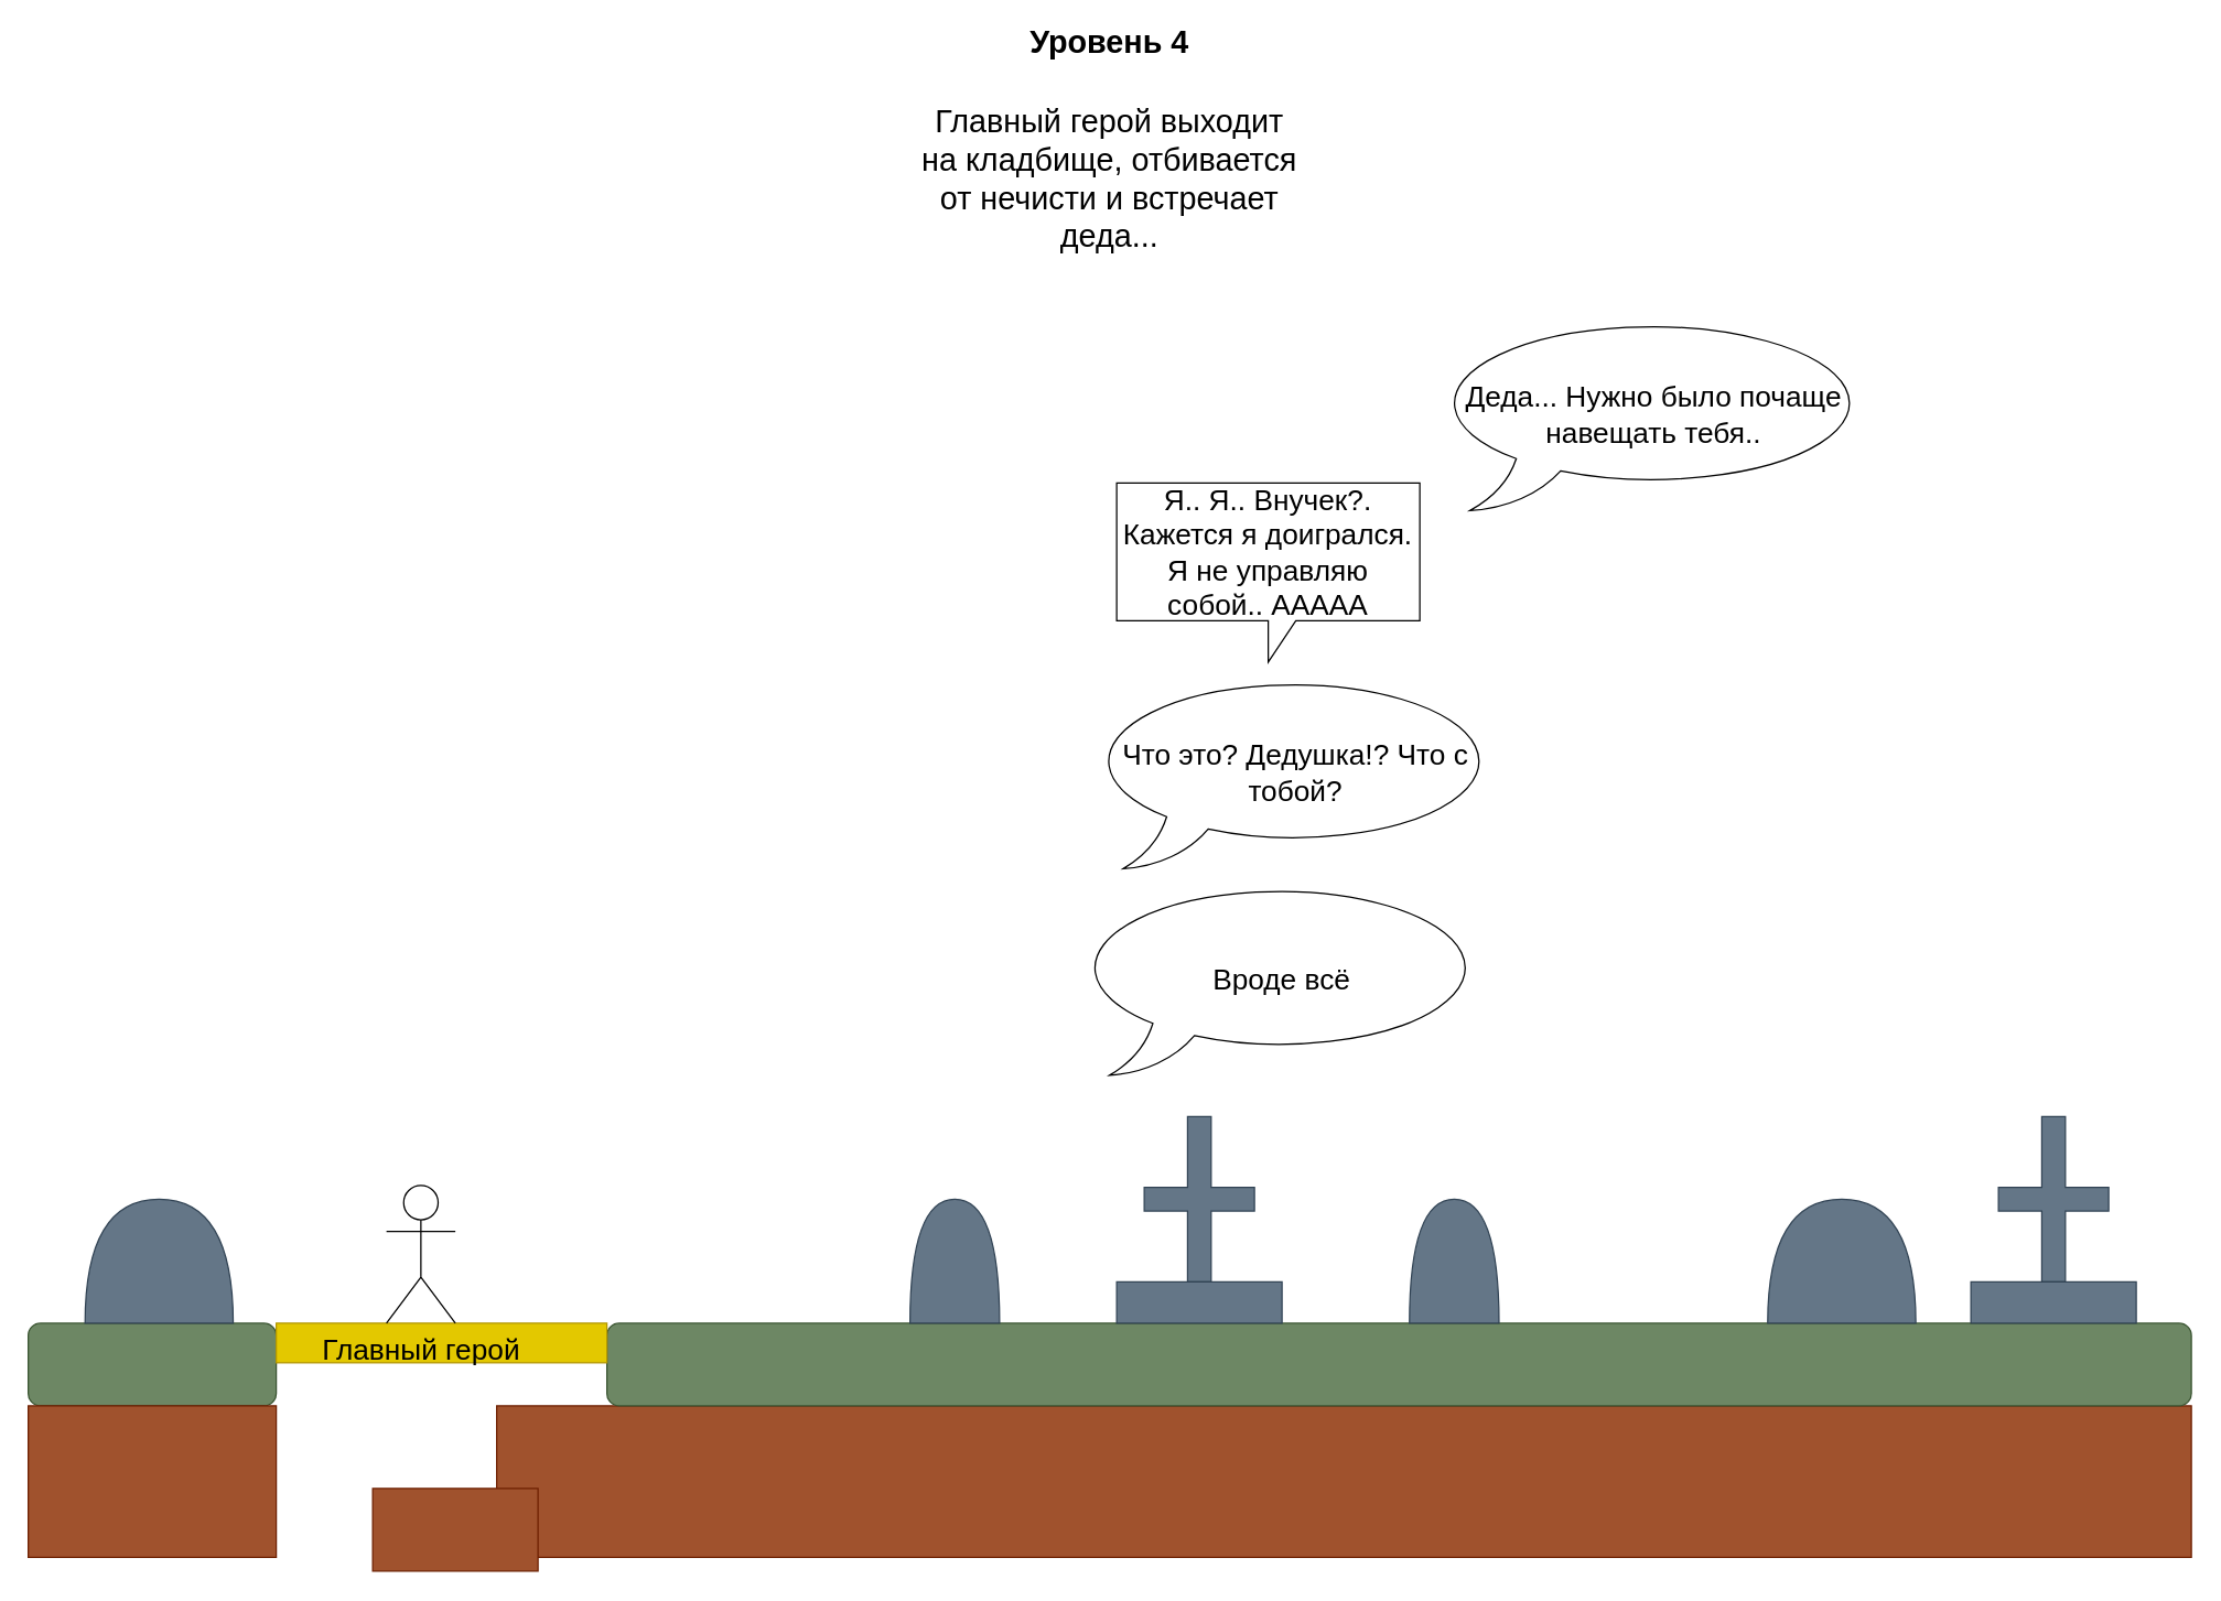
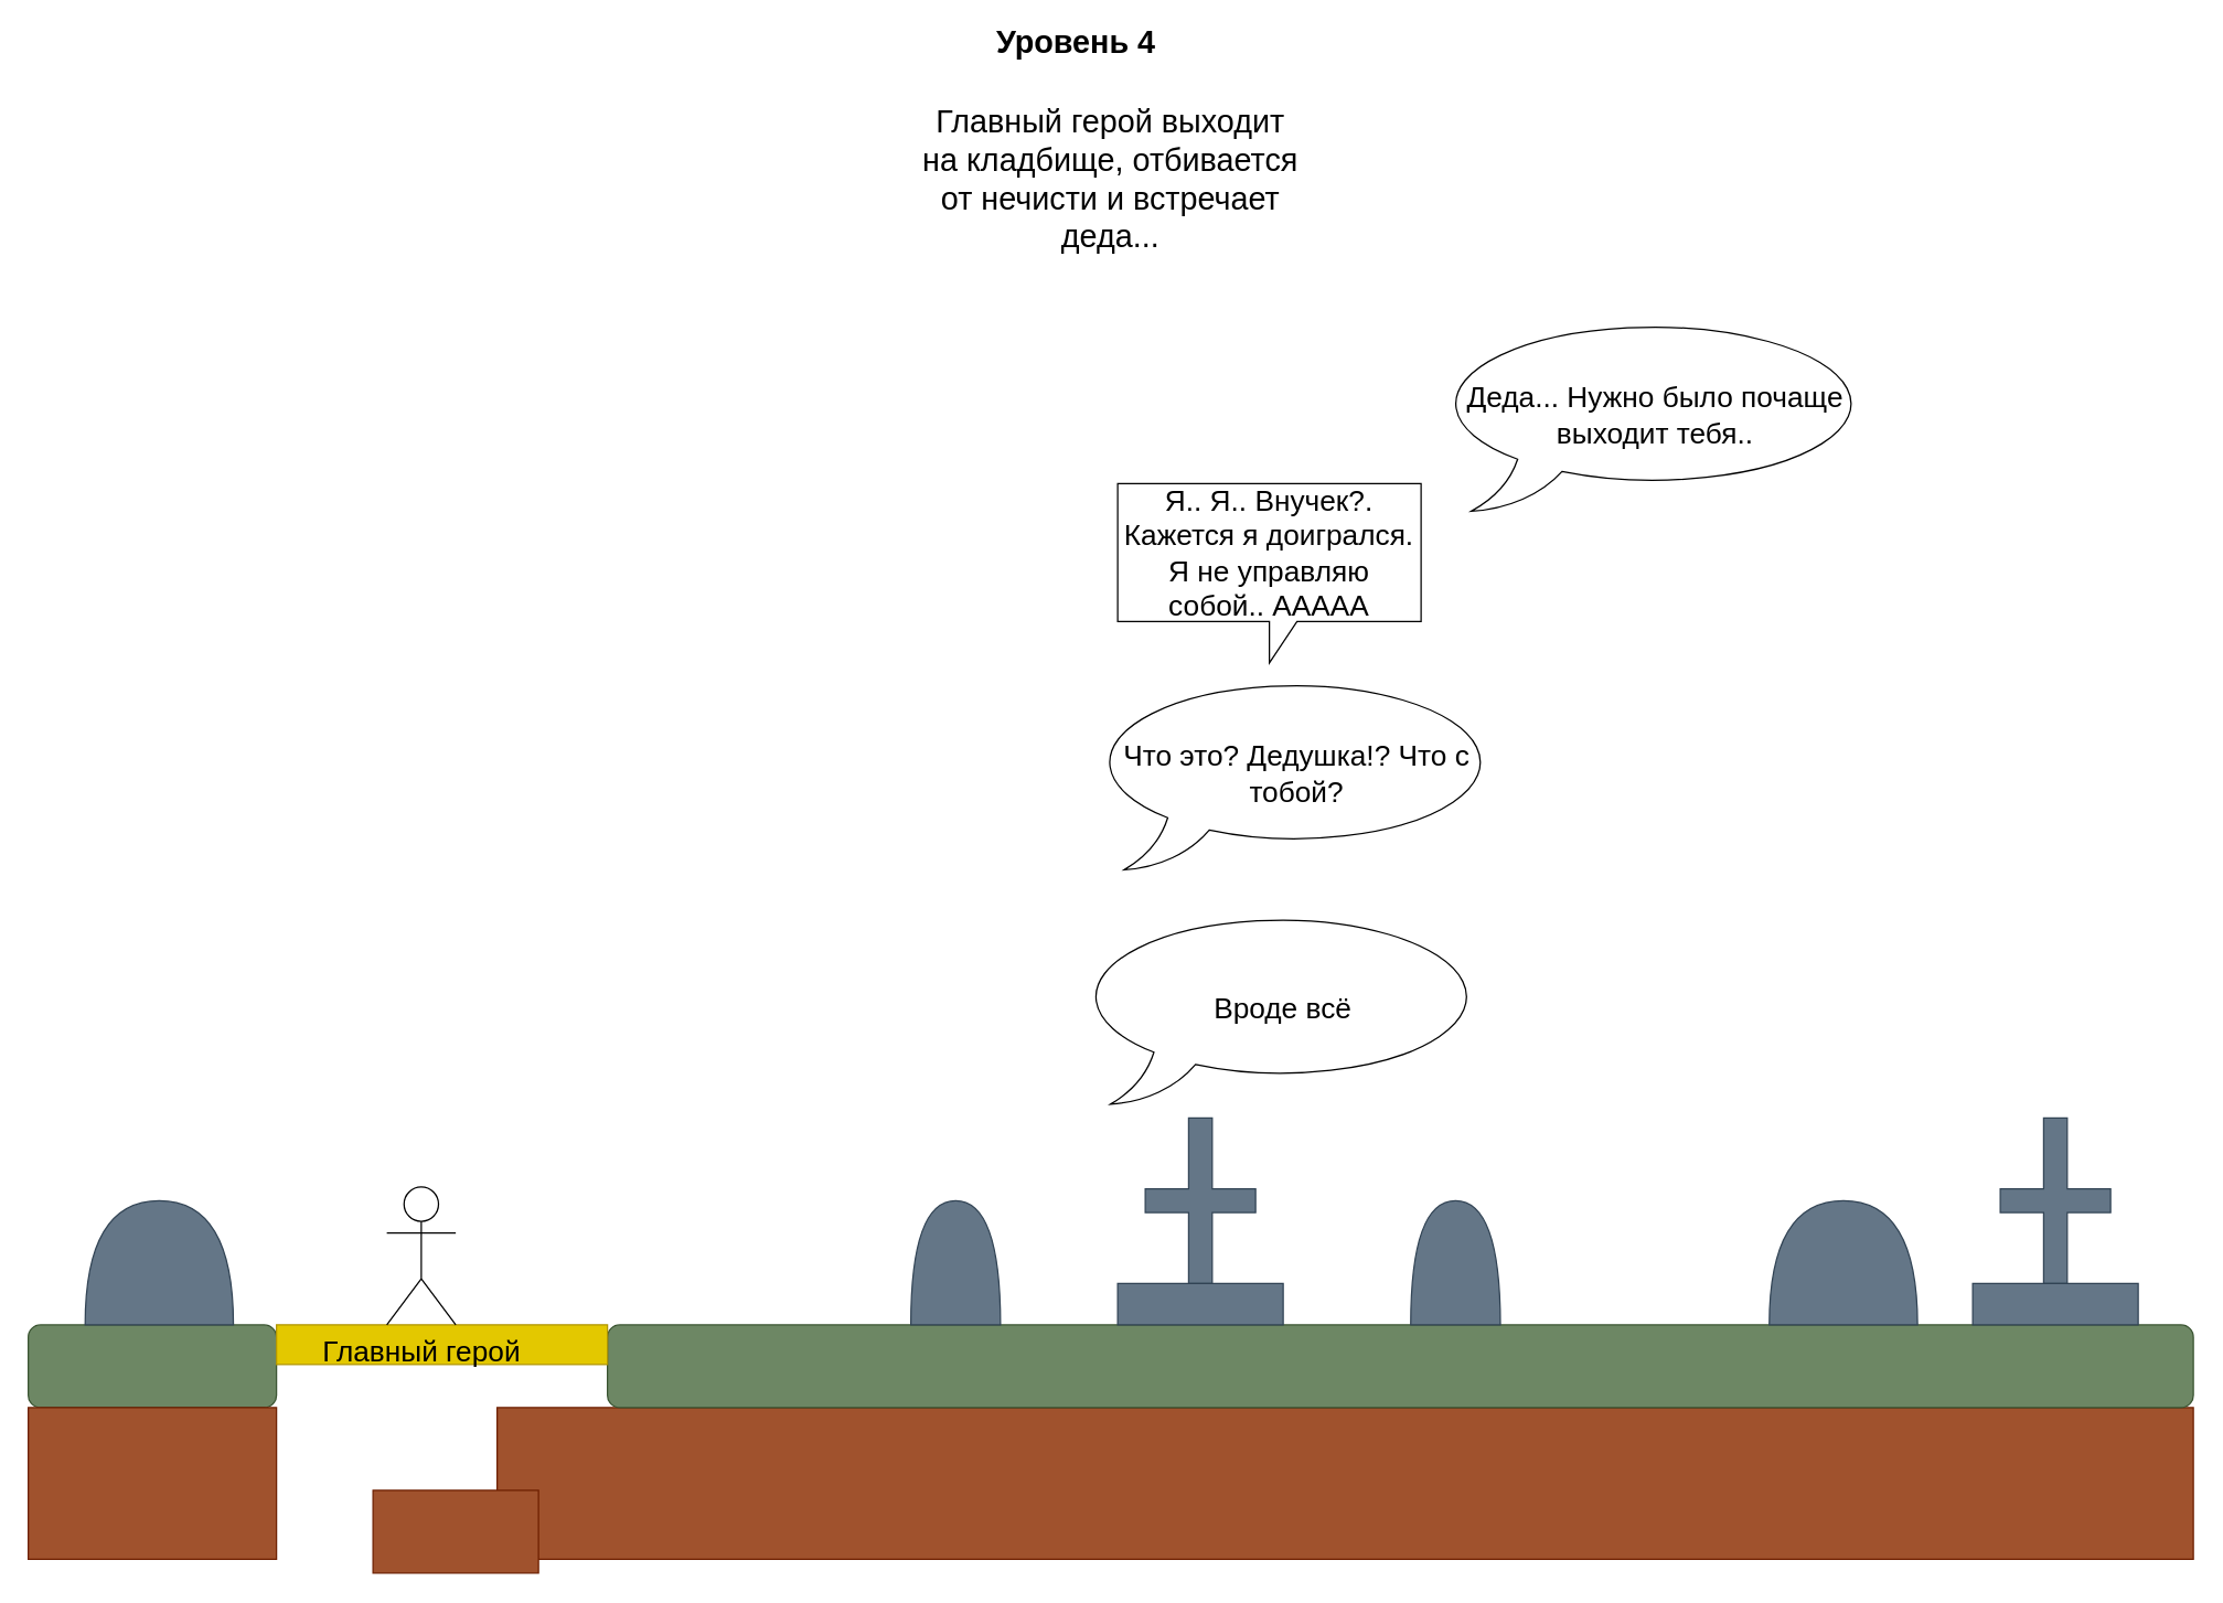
  <mxCell id="0" />
  <mxCell id="1" parent="0" />
- <mxCell id="2" value="Уровень 4" style="text;html=1;strokeColor=none;fillColor=none;align=center;verticalAlign=middle;whiteSpace=wrap;rounded=0;fontSize=23;fontStyle=1" parent="1" vertex="1"><mxGeometry x="500" y="20" width="610" height="20" as="geometry" /></mxCell>
+ <mxCell id="2" value="Уровень 4" style="text;html=1;strokeColor=none;fillColor=none;align=center;verticalAlign=middle;whiteSpace=wrap;rounded=0;fontSize=23;fontStyle=1" parent="1" vertex="1"><mxGeometry x="475" y="20" width="610" height="20" as="geometry" /></mxCell>
  <mxCell id="3" value="Главный герой выходит на кладбищe, отбивается от нечисти и встречает деда..." style="text;html=1;strokeColor=none;fillColor=none;align=center;verticalAlign=middle;whiteSpace=wrap;rounded=0;fontSize=23;" parent="1" vertex="1"><mxGeometry x="665" y="120" width="280" height="20" as="geometry" /></mxCell>
  <mxCell id="4" value="" style="rounded=0;whiteSpace=wrap;html=1;fontSize=21;fillColor=#a0522d;strokeColor=#6D1F00;fontColor=#ffffff;" parent="1" vertex="1"><mxGeometry x="360" y="1020" width="1230" height="110" as="geometry" /></mxCell>
  <mxCell id="5" value="" style="rounded=1;whiteSpace=wrap;html=1;fontSize=21;fillColor=#6d8764;strokeColor=#3A5431;fontColor=#ffffff;" parent="1" vertex="1"><mxGeometry x="440" y="960" width="1150" height="60" as="geometry" /></mxCell>
  <mxCell id="6" value="" style="rounded=1;whiteSpace=wrap;html=1;fontSize=21;fillColor=#6d8764;strokeColor=#3A5431;fontColor=#ffffff;" parent="1" vertex="1"><mxGeometry x="20" y="960" width="180" height="60" as="geometry" /></mxCell>
  <mxCell id="7" value="" style="rounded=0;whiteSpace=wrap;html=1;fontSize=21;fillColor=#a0522d;strokeColor=#6D1F00;fontColor=#ffffff;" parent="1" vertex="1"><mxGeometry x="20" y="1020" width="180" height="110" as="geometry" /></mxCell>
  <mxCell id="8" value="" style="rounded=0;whiteSpace=wrap;html=1;fontSize=23;fillColor=#a0522d;strokeColor=#6D1F00;fontColor=#ffffff;" parent="1" vertex="1"><mxGeometry x="270" y="1080" width="120" height="60" as="geometry" /></mxCell>
  <mxCell id="9" value="" style="shape=or;whiteSpace=wrap;html=1;fontSize=23;rotation=-90;fillColor=#647687;strokeColor=#314354;fontColor=#ffffff;" parent="1" vertex="1"><mxGeometry x="647.5" y="882.5" width="90" height="65" as="geometry" /></mxCell>
  <mxCell id="10" value="" style="shape=or;whiteSpace=wrap;html=1;fontSize=23;rotation=-90;fillColor=#647687;strokeColor=#314354;fontColor=#ffffff;" parent="1" vertex="1"><mxGeometry x="1010" y="882.5" width="90" height="65" as="geometry" /></mxCell>
  <mxCell id="11" value="" style="shape=or;whiteSpace=wrap;html=1;fontSize=23;rotation=-90;fillColor=#647687;strokeColor=#314354;fontColor=#ffffff;" parent="1" vertex="1"><mxGeometry x="1291.25" y="861.25" width="90" height="107.5" as="geometry" /></mxCell>
  <mxCell id="12" value="" style="shape=or;whiteSpace=wrap;html=1;fontSize=23;rotation=-90;fillColor=#647687;strokeColor=#314354;fontColor=#ffffff;" parent="1" vertex="1"><mxGeometry x="70" y="861.25" width="90" height="107.5" as="geometry" /></mxCell>
  <mxCell id="13" value="" style="shape=cross;whiteSpace=wrap;html=1;fontSize=23;size=0.214;fillColor=#647687;strokeColor=#314354;fontColor=#ffffff;" parent="1" vertex="1"><mxGeometry x="830" y="810" width="80" height="120" as="geometry" /></mxCell>
  <mxCell id="14" value="" style="rounded=0;whiteSpace=wrap;html=1;fontSize=23;fillColor=#647687;strokeColor=#314354;fontColor=#ffffff;" parent="1" vertex="1"><mxGeometry y="930" width="120" height="30" as="geometry" x="810" /></mxCell>
  <mxCell id="15" value="" style="shape=cross;whiteSpace=wrap;html=1;fontSize=23;size=0.214;fillColor=#647687;strokeColor=#314354;fontColor=#ffffff;" parent="1" vertex="1"><mxGeometry x="1450" y="810" width="80" height="120" as="geometry" /></mxCell>
  <mxCell id="16" value="" style="rounded=0;whiteSpace=wrap;html=1;fontSize=23;fillColor=#647687;strokeColor=#314354;fontColor=#ffffff;" parent="1" vertex="1"><mxGeometry x="1430" y="930" width="120" height="30" as="geometry" /></mxCell>
  <mxCell id="17" value="" style="rounded=0;whiteSpace=wrap;html=1;fontSize=23;fillColor=#e3c800;strokeColor=#B09500;fontColor=#ffffff;" parent="1" vertex="1"><mxGeometry x="200" y="960" width="240" height="28.75" as="geometry" /></mxCell>
  <mxCell id="18" value="Главный герой" style="shape=umlActor;verticalLabelPosition=bottom;verticalAlign=top;html=1;outlineConnect=0;fontSize=21;" parent="1" vertex="1"><mxGeometry x="280" y="860" width="50" height="100" as="geometry" /></mxCell>
- <mxCell id="19" value="&lt;span style=&quot;font-size: 21px&quot;&gt;Вроде всё&lt;br&gt;&lt;/span&gt;" style="whiteSpace=wrap;html=1;shape=mxgraph.basic.oval_callout" parent="1" vertex="1"><mxGeometry x="780" y="640" width="300" height="140" as="geometry" /></mxCell>
+ <mxCell id="19" value="&lt;span style=&quot;font-size: 21px&quot;&gt;Вроде всё&lt;br&gt;&lt;/span&gt;" style="whiteSpace=wrap;html=1;shape=mxgraph.basic.oval_callout" parent="1" vertex="1"><mxGeometry x="780" y="660" width="300" height="140" as="geometry" /></mxCell>
  <mxCell id="20" value="&lt;span style=&quot;font-size: 21px&quot;&gt;Что это? Дедушка!? Что с тобой?&lt;br&gt;&lt;/span&gt;" style="whiteSpace=wrap;html=1;shape=mxgraph.basic.oval_callout" parent="1" vertex="1"><mxGeometry x="790" y="490" width="300" height="140" as="geometry" /></mxCell>
  <mxCell id="21" value="&lt;font style=&quot;font-size: 21px&quot;&gt;Я.. Я.. Внучек?. Кажется я доигрался.&lt;br&gt;Я не управляю собой.. ААААА&lt;/font&gt;" style="shape=callout;whiteSpace=wrap;html=1;perimeter=calloutPerimeter;" parent="1" vertex="1"><mxGeometry y="350" width="220" height="130" as="geometry" x="810" /></mxCell>
- <mxCell id="22" value="&lt;span style=&quot;font-size: 21px&quot;&gt;Деда... Нужно было почаще навещать тебя..&lt;br&gt;&lt;/span&gt;" style="whiteSpace=wrap;html=1;shape=mxgraph.basic.oval_callout" parent="1" vertex="1"><mxGeometry x="1040" y="230" width="320" height="140" as="geometry" /></mxCell>
+ <mxCell id="22" value="&lt;span style=&quot;font-size: 21px&quot;&gt;Деда... Нужно было почаще выходит тебя..&lt;br&gt;&lt;/span&gt;" style="whiteSpace=wrap;html=1;shape=mxgraph.basic.oval_callout" parent="1" vertex="1"><mxGeometry x="1040" y="230" width="320" height="140" as="geometry" /></mxCell>
